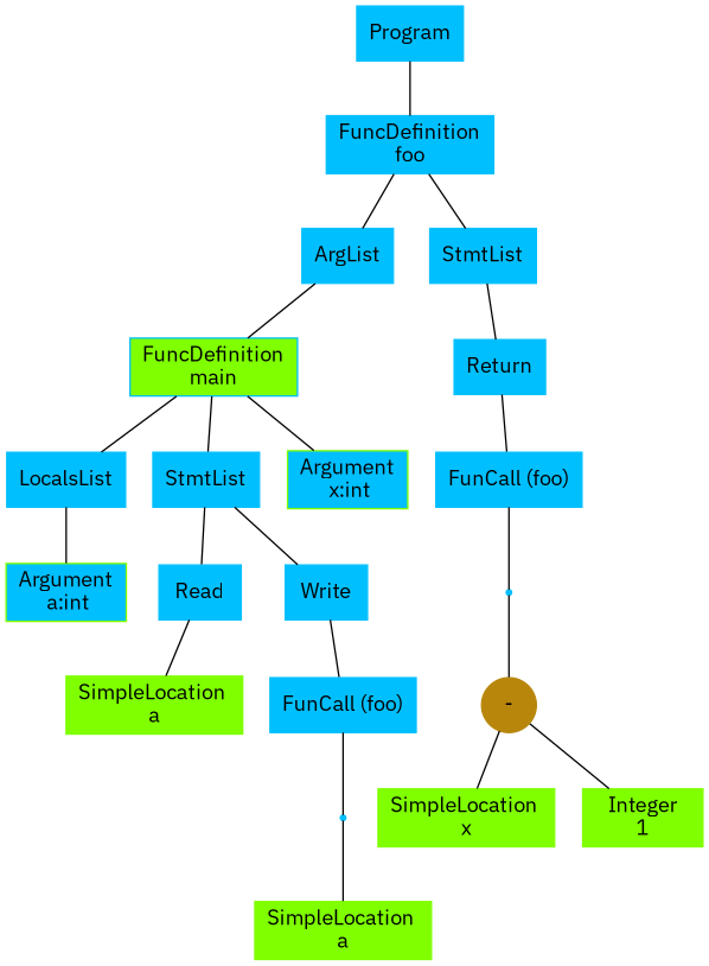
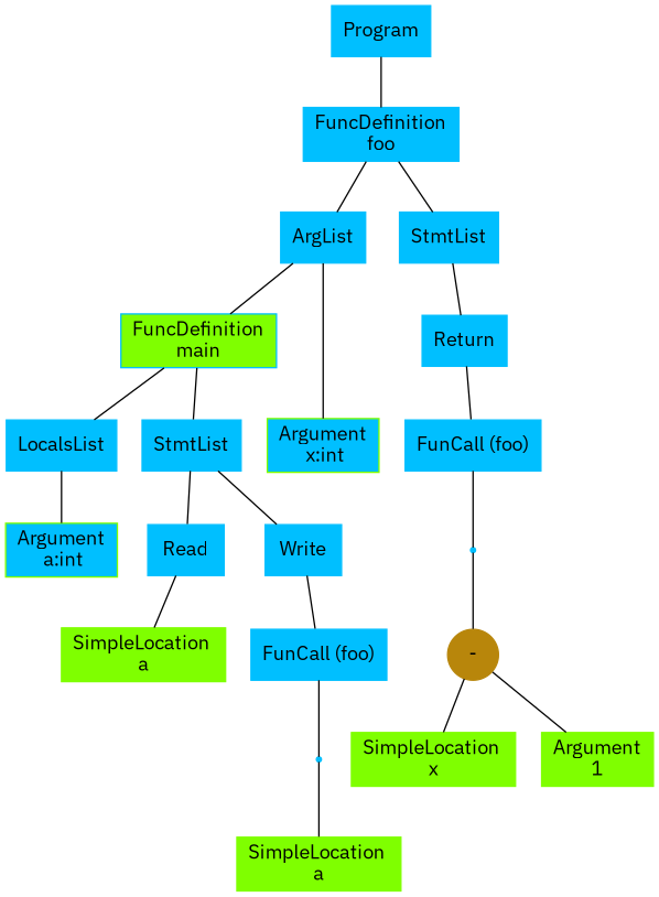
  digraph {
    fontname="IBM Plex Sans"
    node [color=deepskyblue fontname="IBM Plex Sans" shape=box style=filled]
    edge [arrowhead=none fontname="IBM Plex Sans"]
    n1 [label=Program]
    n2 [label="FuncDefinition\nfoo"]
    n3 [label=ArgList]
    n4 [label=StmtList]
    n5 [fillcolor=chartreuse label="FuncDefinition\nmain"]
    n6 [label=LocalsList]
    n7 [label=StmtList]
    n8 [color=chartreuse fillcolor=deepskyblue label="Argument\n x:int"]
    n9 [label=Return]
    n10 [label="FunCall (foo)"]
    n11 [label=ArgList shape=point]
    n12 [color=darkgoldenrod label="-" shape=circle]
    n13 [color=chartreuse label="SimpleLocation \nx"]
-   n14 [color=chartreuse label="Integer\n1"]
+   n14 [color=chartreuse label="Argument\n1"]
    n15 [color=chartreuse fillcolor=deepskyblue label="Argument\n a:int"]
    n16 [label=Read]
    n17 [label=Write]
    n18 [color=chartreuse label="SimpleLocation \na"]
    n19 [label="FunCall (foo)"]
    n20 [label=ArgList shape=point]
    n21 [color=chartreuse label="SimpleLocation \na"]
    n1 -> n2
    n2 -> n3
    n2 -> n4
    n3 -> n5
-   n5 -> n8
+   n3 -> n8
    n4 -> n9
    n5 -> n6
    n5 -> n7
    n6 -> n15
    n7 -> n16
    n7 -> n17
    n9 -> n10
    n10 -> n11
    n11 -> n12
    n12 -> n13
    n12 -> n14
    n16 -> n18
    n17 -> n19
    n19 -> n20
    n20 -> n21
  }
